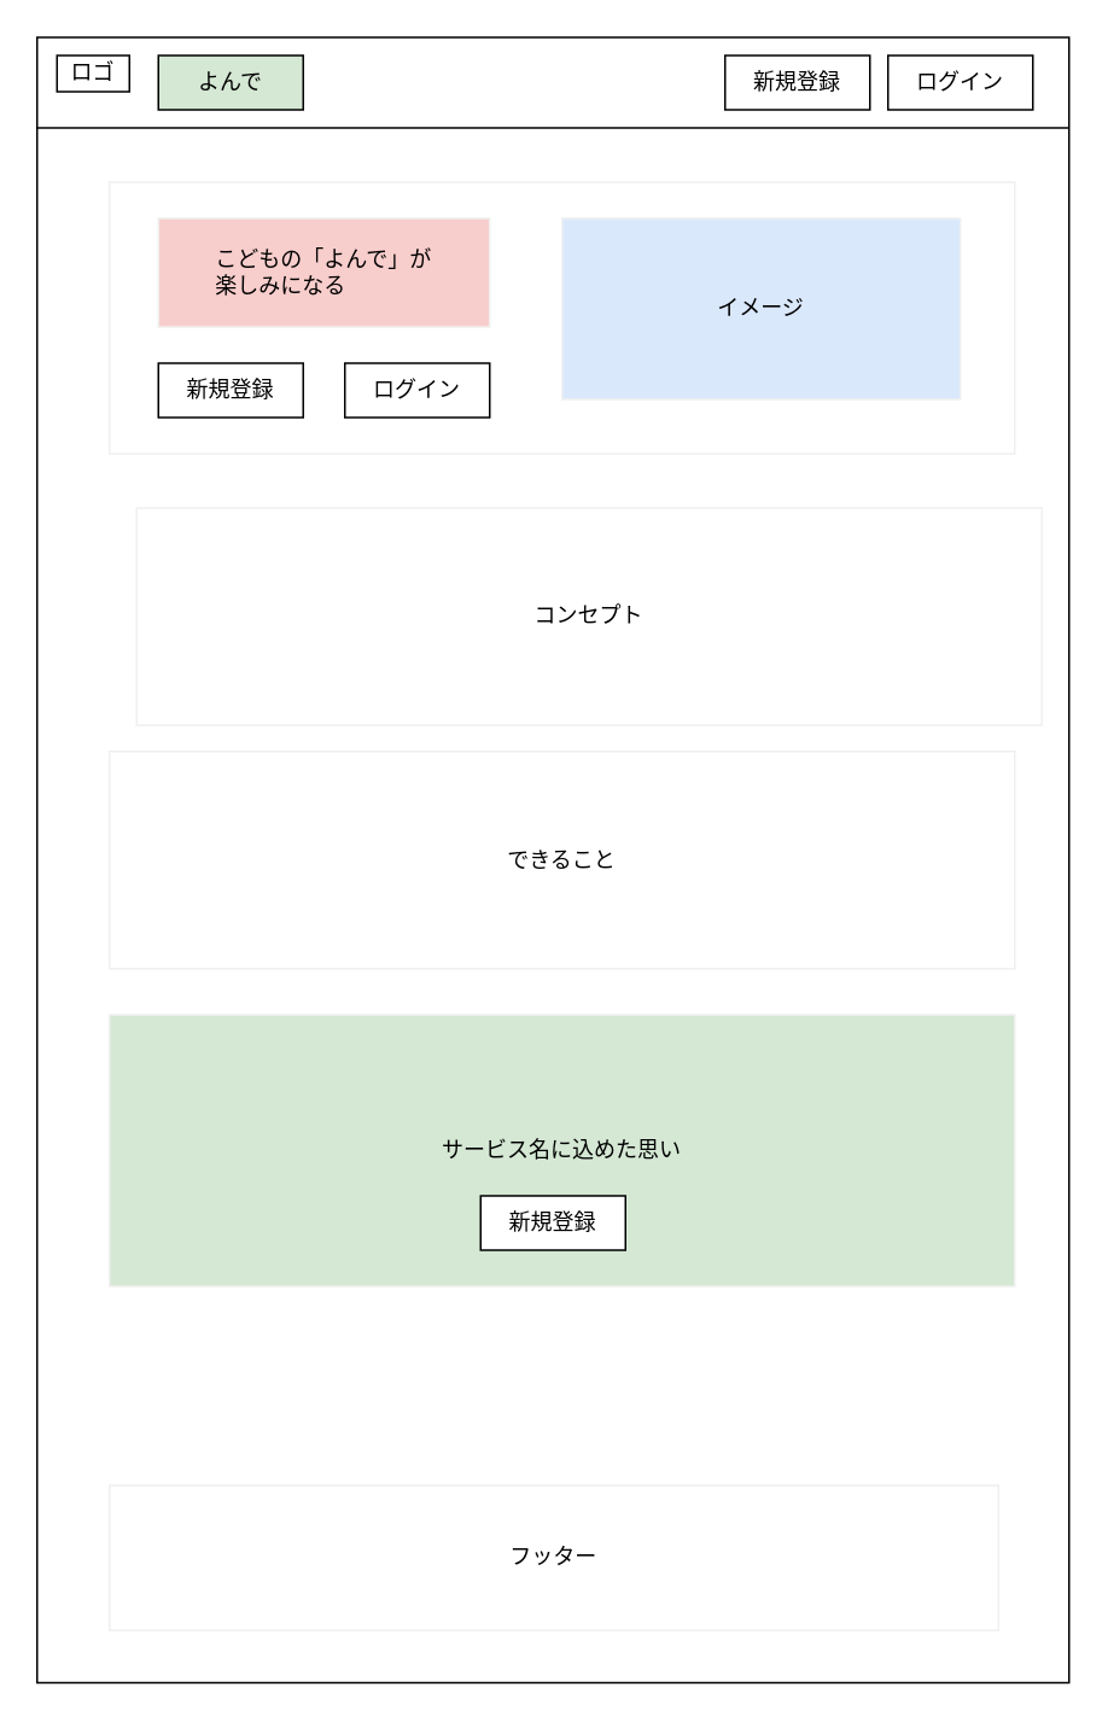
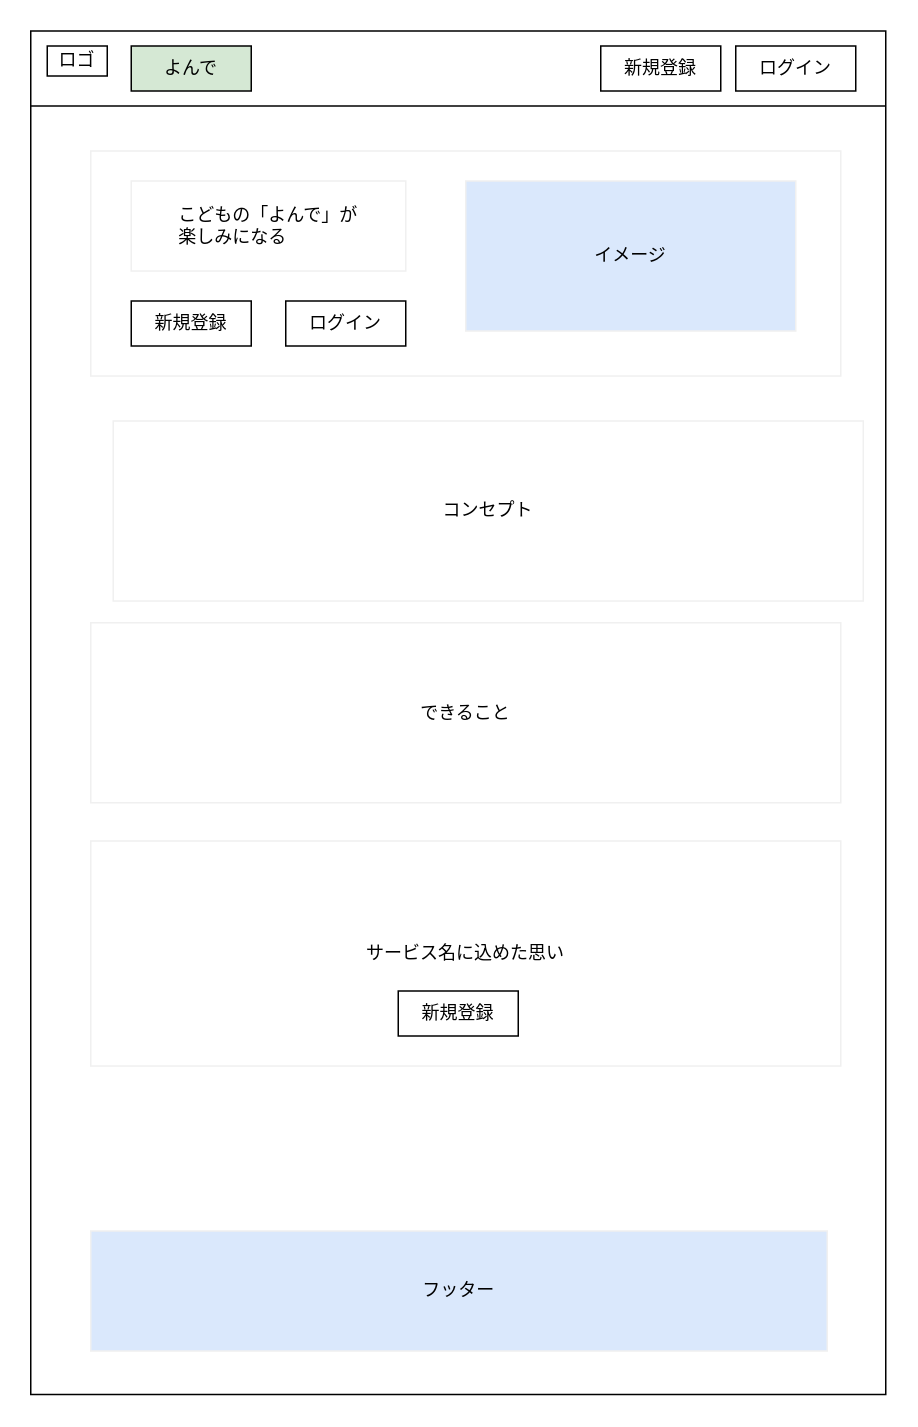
  <mxCell id="0" />
  <mxCell id="1" parent="0" />
  <mxCell id="2" value="" style="shape=table;html=1;whiteSpace=wrap;startSize=0;container=1;collapsible=0;childLayout=tableLayout;" vertex="1" parent="1"><mxGeometry x="20" y="20" width="570" height="909" as="geometry" /></mxCell>
  <mxCell id="3" value="" style="shape=partialRectangle;html=1;whiteSpace=wrap;collapsible=0;dropTarget=0;pointerEvents=0;fillColor=none;top=0;left=0;bottom=0;right=0;points=[[0,0.5],[1,0.5]];portConstraint=eastwest;" vertex="1" parent="2"><mxGeometry width="570" height="50" as="geometry" /></mxCell>
  <mxCell id="4" value="" style="shape=partialRectangle;html=1;whiteSpace=wrap;connectable=0;overflow=hidden;fillColor=none;top=0;left=0;bottom=0;right=0;" vertex="1" parent="3"><mxGeometry width="570" height="50" as="geometry" /></mxCell>
  <mxCell id="5" value="" style="shape=partialRectangle;html=1;whiteSpace=wrap;collapsible=0;dropTarget=0;pointerEvents=0;fillColor=none;top=0;left=0;bottom=0;right=0;points=[[0,0.5],[1,0.5]];portConstraint=eastwest;" vertex="1" parent="2"><mxGeometry y="50" width="570" height="859" as="geometry" /></mxCell>
  <mxCell id="6" value="" style="shape=partialRectangle;html=1;whiteSpace=wrap;connectable=0;overflow=hidden;fillColor=none;top=0;left=0;bottom=0;right=0;" vertex="1" parent="5"><mxGeometry width="570" height="859" as="geometry" /></mxCell>
  <mxCell id="7" value="新規登録" style="rounded=0;whiteSpace=wrap;html=1;" parent="1" vertex="1"><mxGeometry x="400" y="30" width="80" height="30" as="geometry" /></mxCell>
  <mxCell id="8" value="ログイン" style="rounded=0;whiteSpace=wrap;html=1;" vertex="1" parent="1"><mxGeometry x="490" y="30" width="80" height="30" as="geometry" /></mxCell>
  <mxCell id="9" value="よんで" style="rounded=0;whiteSpace=wrap;html=1;fillColor=#d5e8d4;" vertex="1" parent="1"><mxGeometry x="87" y="30" width="80" height="30" as="geometry" /></mxCell>
  <mxCell id="10" value="ロゴ" style="rounded=0;whiteSpace=wrap;html=1;" vertex="1" parent="1"><mxGeometry x="31" y="30" width="40" height="20" as="geometry" /></mxCell>
  <mxCell id="11" value="" style="rounded=0;whiteSpace=wrap;html=1;shadow=0;strokeColor=#F0F0F0;" vertex="1" parent="1"><mxGeometry x="60" y="100" width="500" height="150" as="geometry" /></mxCell>
  <mxCell id="12" value="新規登録" style="rounded=0;whiteSpace=wrap;html=1;" vertex="1" parent="1"><mxGeometry x="87" y="200" width="80" height="30" as="geometry" /></mxCell>
  <mxCell id="13" value="ログイン" style="rounded=0;whiteSpace=wrap;html=1;" vertex="1" parent="1"><mxGeometry x="190" y="200" width="80" height="30" as="geometry" /></mxCell>
  <mxCell id="14" value="イメージ" style="rounded=0;whiteSpace=wrap;html=1;shadow=0;strokeColor=#F0F0F0;fillColor=#dae8fc;" vertex="1" parent="1"><mxGeometry x="310" y="120" width="220" height="100" as="geometry" /></mxCell>
- <mxCell id="15" value="こどもの「よんで」が&lt;br&gt;&lt;div style=&quot;text-align: left&quot;&gt;&lt;span&gt;楽しみになる&lt;/span&gt;&lt;/div&gt;" style="rounded=0;whiteSpace=wrap;html=1;shadow=0;strokeColor=#F0F0F0;fillColor=#f8cecc;" vertex="1" parent="1"><mxGeometry x="87" y="120" width="183" height="60" as="geometry" /></mxCell>
+ <mxCell id="15" value="こどもの「よんで」が&lt;br&gt;&lt;div style=&quot;text-align: left&quot;&gt;&lt;span&gt;楽しみになる&lt;/span&gt;&lt;/div&gt;" style="rounded=0;whiteSpace=wrap;html=1;shadow=0;strokeColor=#F0F0F0;" vertex="1" parent="1"><mxGeometry x="87" y="120" width="183" height="60" as="geometry" /></mxCell>
  <mxCell id="16" value="コンセプト" style="rounded=0;whiteSpace=wrap;html=1;shadow=0;strokeColor=#F0F0F0;" vertex="1" parent="1"><mxGeometry x="75" y="280" width="500" height="120" as="geometry" /></mxCell>
  <mxCell id="17" value="できること&lt;span style=&quot;color: rgba(0 , 0 , 0 , 0) ; font-family: monospace ; font-size: 0px&quot;&gt;%3CmxGraphModel%3E%3Croot%3E%3CmxCell%20id%3D%220%22%2F%3E%3CmxCell%20id%3D%221%22%20parent%3D%220%22%2F%3E%3CmxCell%20id%3D%222%22%20value%3D%22%E3%82%B3%E3%83%B3%E3%82%BB%E3%83%97%E3%83%88%22%20style%3D%22rounded%3D0%3BwhiteSpace%3Dwrap%3Bhtml%3D1%3Bshadow%3D0%3BstrokeColor%3D%23F0F0F0%3B%22%20vertex%3D%221%22%20parent%3D%221%22%3E%3CmxGeometry%20x%3D%22180%22%20y%3D%22380%22%20width%3D%22500%22%20height%3D%22120%22%20as%3D%22geometry%22%2F%3E%3C%2FmxCell%3E%3C%2Froot%3E%3C%2FmxGraphModel%3E&lt;/span&gt;" style="rounded=0;whiteSpace=wrap;html=1;shadow=0;strokeColor=#F0F0F0;" vertex="1" parent="1"><mxGeometry x="60" y="414.5" width="500" height="120" as="geometry" /></mxCell>
- <mxCell id="18" value="サービス名に込めた思い" style="rounded=0;whiteSpace=wrap;html=1;shadow=0;strokeColor=#F0F0F0;fillColor=#d5e8d4;" vertex="1" parent="1"><mxGeometry x="60" y="560" width="500" height="150" as="geometry" /></mxCell>
+ <mxCell id="18" value="サービス名に込めた思い" style="rounded=0;whiteSpace=wrap;html=1;shadow=0;strokeColor=#F0F0F0;" vertex="1" parent="1"><mxGeometry x="60" y="560" width="500" height="150" as="geometry" /></mxCell>
  <mxCell id="19" value="新規登録" style="rounded=0;whiteSpace=wrap;html=1;" vertex="1" parent="1"><mxGeometry x="265" y="660" width="80" height="30" as="geometry" /></mxCell>
- <mxCell id="20" value="フッター" style="rounded=0;whiteSpace=wrap;html=1;shadow=0;strokeColor=#F0F0F0;" vertex="1" parent="1"><mxGeometry x="60" y="820" width="491" height="80" as="geometry" /></mxCell>
+ <mxCell id="20" value="フッター" style="rounded=0;whiteSpace=wrap;html=1;shadow=0;strokeColor=#F0F0F0;fillColor=#dae8fc;" vertex="1" parent="1"><mxGeometry x="60" y="820" width="491" height="80" as="geometry" /></mxCell>
